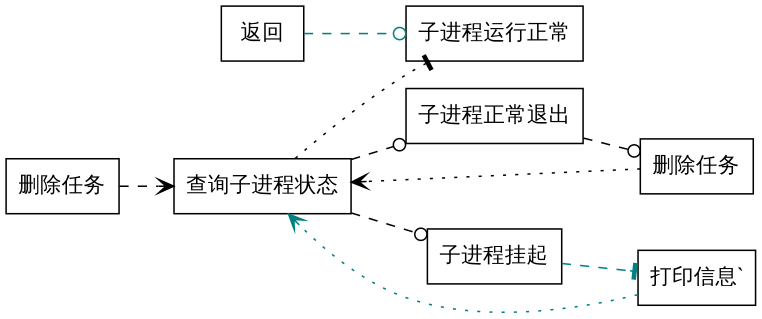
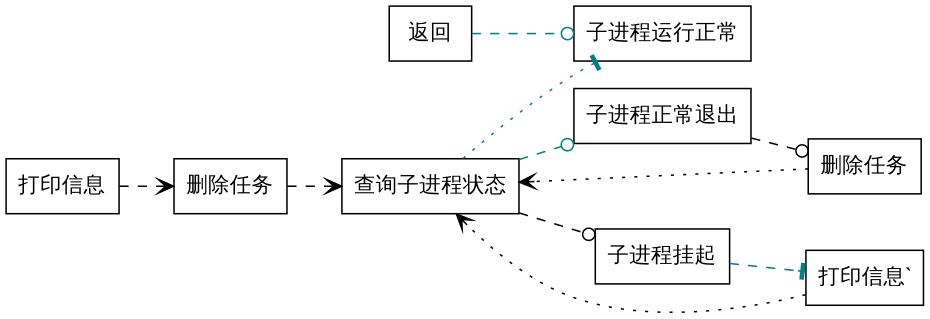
  digraph {
    fontname="Noto Serif"
    rankdir=LR
    node [fontname="Noto Serif" shape=box]
    edge [arrowhead=odot color=black fontname="Noto Serif" style=dashed]
    n1 [label="查询子进程状态"]
    n2 [label="子进程正常退出"]
    n3 [label="子进程挂起"]
    n4 [label="子进程运行正常"]
    n5 [label="删除任务"]
    n6 [label="打印信息`"]
+   n7 [label="打印信息"]
    n8 [label="删除任务"]
    n9 [label="返回"]
-   n1 -> n2
+   n1 -> n2 [color=teal]
    n1 -> n3
-   n1 -> n4 [arrowhead=tee style=dotted]
+   n1 -> n4 [arrowhead=tee color=teal style=dotted]
    n2 -> n5
    n3 -> n6 [arrowhead=tee color=teal]
    n5 -> n1 [arrowhead=vee style=dotted]
-   n6 -> n1 [arrowhead=vee color=teal style=dotted]
+   n6 -> n1 [arrowhead=vee style=dotted]
+   n7 -> n8 [arrowhead=vee]
    n8 -> n1 [arrowhead=vee]
    n9 -> n4 [color=teal]
  }
